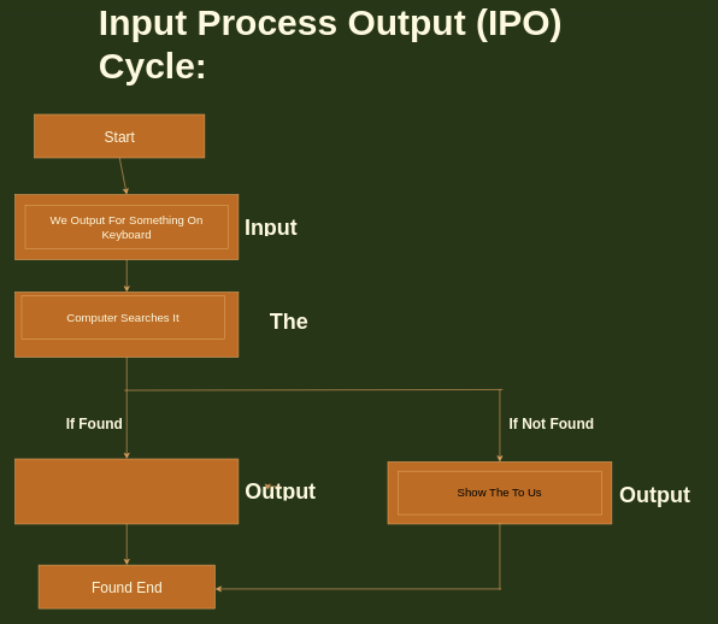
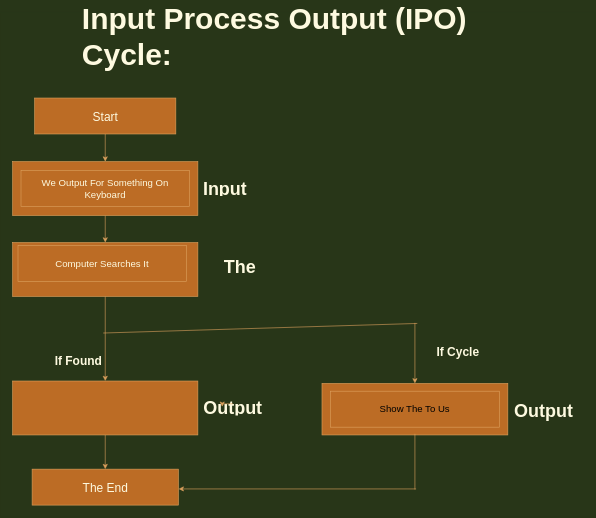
  <mxCell id="0" />
  <mxCell id="1" parent="0" />
  <mxCell id="2" value="" style="rounded=0;whiteSpace=wrap;html=1;fontSize=16;fillColor=#BC6C25;strokeColor=#DDA15E;fontColor=#FEFAE0;" parent="1" vertex="1"><mxGeometry x="20" y="249" width="309" height="90" as="geometry" /></mxCell>
  <mxCell id="3" value="We Output For Something On Keyboard" style="rounded=0;whiteSpace=wrap;html=1;fontSize=16;fillColor=#BC6C25;strokeColor=#DDA15E;fontColor=#FEFAE0;" parent="1" vertex="1"><mxGeometry x="34" y="264" width="281" height="60" as="geometry" /></mxCell>
  <mxCell id="4" value="Input" style="text;html=1;strokeColor=none;fillColor=none;spacing=5;spacingTop=-20;whiteSpace=wrap;overflow=hidden;rounded=0;fontSize=30;fontStyle=1;align=center;fontColor=#FEFAE0;" parent="1" vertex="1"><mxGeometry x="328" y="287" width="93" height="20" as="geometry" /></mxCell>
  <mxCell id="5" value="" style="rounded=0;whiteSpace=wrap;html=1;fontSize=16;fillColor=#BC6C25;strokeColor=#DDA15E;fontColor=#FEFAE0;" parent="1" vertex="1"><mxGeometry x="20" y="384" width="309" height="90" as="geometry" /></mxCell>
  <mxCell id="6" value="Computer Searches It" style="rounded=0;whiteSpace=wrap;html=1;fontSize=16;fillColor=#BC6C25;strokeColor=#DDA15E;fontColor=#FEFAE0;" parent="1" vertex="1"><mxGeometry x="29" y="389" width="281" height="60" as="geometry" /></mxCell>
  <mxCell id="7" value="The" style="text;html=1;strokeColor=none;fillColor=none;spacing=5;spacingTop=-20;whiteSpace=wrap;overflow=hidden;rounded=0;fontSize=30;fontStyle=1;align=center;fontColor=#FEFAE0;" parent="1" vertex="1"><mxGeometry x="323" y="418" width="153" height="20" as="geometry" /></mxCell>
  <mxCell id="8" value="" style="rounded=0;whiteSpace=wrap;html=1;fontSize=16;fillColor=#BC6C25;strokeColor=#DDA15E;fontColor=#FEFAE0;" parent="1" vertex="1"><mxGeometry x="20" y="615" width="309" height="90" as="geometry" /></mxCell>
  <mxCell id="9" value="Output" style="text;html=1;strokeColor=none;fillColor=none;spacing=5;spacingTop=-20;whiteSpace=wrap;overflow=hidden;rounded=0;fontSize=30;fontStyle=1;align=center;fontColor=#FEFAE0;" parent="1" vertex="1"><mxGeometry x="331" y="653" width="113" height="20" as="geometry" /></mxCell>
  <mxCell id="10" value="" style="endArrow=none;html=1;rounded=0;fontSize=25;exitX=0.895;exitY=0.014;exitDx=0;exitDy=0;exitPerimeter=0;labelBackgroundColor=#283618;strokeColor=#DDA15E;fontColor=#FEFAE0;" parent="1" source="16" edge="1"><mxGeometry width="50" height="50" relative="1" as="geometry"><mxPoint x="171" y="516" as="sourcePoint" /><mxPoint x="695" y="519" as="targetPoint" /></mxGeometry></mxCell>
  <mxCell id="11" style="edgeStyle=orthogonalEdgeStyle;rounded=0;orthogonalLoop=1;jettySize=auto;html=1;exitX=0.5;exitY=0;exitDx=0;exitDy=0;entryX=0.342;entryY=0.25;entryDx=0;entryDy=0;entryPerimeter=0;fontSize=25;labelBackgroundColor=#283618;strokeColor=#DDA15E;fontColor=#FEFAE0;" parent="1" source="9" target="9" edge="1"><mxGeometry relative="1" as="geometry" /></mxCell>
  <mxCell id="12" value="" style="rounded=0;whiteSpace=wrap;html=1;fontSize=16;fillColor=#BC6C25;fontColor=#FEFAE0;strokeColor=#DDA15E;" parent="1" vertex="1"><mxGeometry x="536" y="619" width="310" height="86" as="geometry" /></mxCell>
  <mxCell id="13" value="&lt;font color=&quot;#000000&quot;&gt;Show The To Us&lt;/font&gt;" style="rounded=0;whiteSpace=wrap;html=1;fontSize=16;fontColor=#FEFAE0;fillColor=#BC6C25;strokeColor=#DDA15E;" parent="1" vertex="1"><mxGeometry x="550" y="632" width="282" height="60" as="geometry" /></mxCell>
  <mxCell id="14" value="Output" style="text;html=1;strokeColor=none;fillColor=none;spacing=5;spacingTop=-20;whiteSpace=wrap;overflow=hidden;rounded=0;fontSize=30;fontStyle=1;align=center;fontColor=#FEFAE0;" parent="1" vertex="1"><mxGeometry x="841" y="658" width="130" height="30" as="geometry" /></mxCell>
- <mxCell id="15" value="&lt;h1&gt;&lt;font style=&quot;font-size: 20px;&quot;&gt;If Not Found&lt;/font&gt;&lt;/h1&gt;" style="text;html=1;strokeColor=none;fillColor=none;spacing=5;spacingTop=-20;whiteSpace=wrap;overflow=hidden;rounded=0;fontSize=20;align=center;fontColor=#FEFAE0;" parent="1" vertex="1"><mxGeometry x="698" y="518" width="130" height="70" as="geometry" /></mxCell>
- <mxCell id="16" value="&lt;h1&gt;&lt;font style=&quot;font-size: 20px;&quot;&gt;If Found&lt;/font&gt;&lt;/h1&gt;" style="text;html=1;strokeColor=none;fillColor=none;spacing=5;spacingTop=-20;whiteSpace=wrap;overflow=hidden;rounded=0;fontSize=20;align=center;fontColor=#FEFAE0;" parent="1" vertex="1"><mxGeometry x="78" y="519" width="104" height="70" as="geometry" /></mxCell>
- <mxCell id="17" value="Found End" style="rounded=0;whiteSpace=wrap;html=1;fontSize=20;fillColor=#BC6C25;strokeColor=#DDA15E;fontColor=#FEFAE0;" parent="1" vertex="1"><mxGeometry x="52.5" y="762" width="244" height="60" as="geometry" /></mxCell>
+ <mxCell id="15" value="&lt;h1&gt;&lt;font style=&quot;font-size: 20px;&quot;&gt;If Cycle Found&lt;/font&gt;&lt;/h1&gt;" style="text;html=1;strokeColor=none;fillColor=none;spacing=5;spacingTop=-20;whiteSpace=wrap;overflow=hidden;rounded=0;fontSize=20;align=center;fontColor=#FEFAE0;" parent="1" vertex="1"><mxGeometry x="698" y="518" width="130" height="70" as="geometry" /></mxCell>
+ <mxCell id="16" value="&lt;h1&gt;&lt;font style=&quot;font-size: 20px;&quot;&gt;If Found&lt;/font&gt;&lt;/h1&gt;" style="text;html=1;strokeColor=none;fillColor=none;spacing=5;spacingTop=-20;whiteSpace=wrap;overflow=hidden;rounded=0;fontSize=20;align=center;fontColor=#FEFAE0;" parent="1" vertex="1"><mxGeometry x="78" y="534" width="104" height="70" as="geometry" /></mxCell>
+ <mxCell id="17" value="The End" style="rounded=0;whiteSpace=wrap;html=1;fontSize=20;fillColor=#BC6C25;strokeColor=#DDA15E;fontColor=#FEFAE0;" parent="1" vertex="1"><mxGeometry x="52.5" y="762" width="244" height="60" as="geometry" /></mxCell>
  <mxCell id="18" value="" style="endArrow=none;html=1;rounded=0;fontSize=20;entryX=0.5;entryY=1;entryDx=0;entryDy=0;labelBackgroundColor=#283618;strokeColor=#DDA15E;fontColor=#FEFAE0;" parent="1" edge="1"><mxGeometry width="50" height="50" relative="1" as="geometry"><mxPoint x="691" y="796" as="sourcePoint" /><mxPoint x="691" y="703" as="targetPoint" /></mxGeometry></mxCell>
- <mxCell id="19" value="Start" style="rounded=0;whiteSpace=wrap;html=1;fontSize=20;fontColor=#FEFAE0;fillColor=#BC6C25;strokeColor=#DDA15E;" parent="1" vertex="1"><mxGeometry x="46.75" y="138" width="235.5" height="60" as="geometry" /></mxCell>
+ <mxCell id="19" value="Start" style="rounded=0;whiteSpace=wrap;html=1;fontSize=20;fontColor=#FEFAE0;fillColor=#BC6C25;strokeColor=#DDA15E;" parent="1" vertex="1"><mxGeometry x="56.75" y="143" width="235.5" height="60" as="geometry" /></mxCell>
  <mxCell id="20" value="Input Process Output (IPO)&lt;br&gt;Cycle:" style="text;strokeColor=none;fillColor=none;html=1;fontSize=50;fontStyle=1;verticalAlign=middle;align=left;fontColor=#FEFAE0;" parent="1" vertex="1"><mxGeometry x="134" y="20" width="695" height="40" as="geometry" /></mxCell>
  <mxCell id="21" value="" style="endArrow=classic;html=1;rounded=1;sketch=0;fontSize=30;fontColor=#FEFAE0;strokeColor=#DDA15E;fillColor=#BC6C25;curved=0;exitX=0.5;exitY=1;exitDx=0;exitDy=0;entryX=0.5;entryY=0;entryDx=0;entryDy=0;" edge="1" parent="1" source="19" target="2"><mxGeometry width="50" height="50" relative="1" as="geometry"><mxPoint x="575" y="438" as="sourcePoint" /><mxPoint x="625" y="388" as="targetPoint" /></mxGeometry></mxCell>
  <mxCell id="22" value="" style="endArrow=classic;html=1;rounded=1;sketch=0;fontSize=30;fontColor=#FEFAE0;strokeColor=#DDA15E;fillColor=#BC6C25;curved=0;entryX=0.5;entryY=0;entryDx=0;entryDy=0;exitX=0.5;exitY=1;exitDx=0;exitDy=0;" edge="1" parent="1" source="2" target="5"><mxGeometry width="50" height="50" relative="1" as="geometry"><mxPoint x="575" y="438" as="sourcePoint" /><mxPoint x="625" y="388" as="targetPoint" /></mxGeometry></mxCell>
  <mxCell id="23" value="" style="endArrow=classic;html=1;rounded=1;sketch=0;fontSize=30;fontColor=#FEFAE0;strokeColor=#DDA15E;fillColor=#BC6C25;curved=0;exitX=0.5;exitY=1;exitDx=0;exitDy=0;entryX=0.5;entryY=0;entryDx=0;entryDy=0;" edge="1" parent="1" source="5" target="8"><mxGeometry width="50" height="50" relative="1" as="geometry"><mxPoint x="295" y="498" as="sourcePoint" /><mxPoint x="625" y="388" as="targetPoint" /></mxGeometry></mxCell>
  <mxCell id="24" value="" style="endArrow=classic;html=1;rounded=1;sketch=0;fontSize=30;fontColor=#FEFAE0;strokeColor=#DDA15E;fillColor=#BC6C25;curved=0;entryX=0.5;entryY=0;entryDx=0;entryDy=0;exitX=0.5;exitY=1;exitDx=0;exitDy=0;" edge="1" parent="1" source="8" target="17"><mxGeometry width="50" height="50" relative="1" as="geometry"><mxPoint x="175" y="708" as="sourcePoint" /><mxPoint x="535" y="338" as="targetPoint" /></mxGeometry></mxCell>
  <mxCell id="25" value="" style="endArrow=classic;html=1;rounded=1;sketch=0;fontSize=30;fontColor=#FEFAE0;strokeColor=#DDA15E;fillColor=#BC6C25;curved=0;" edge="1" parent="1"><mxGeometry width="50" height="50" relative="1" as="geometry"><mxPoint x="693" y="795" as="sourcePoint" /><mxPoint x="297" y="795" as="targetPoint" /></mxGeometry></mxCell>
  <mxCell id="26" value="" style="endArrow=classic;html=1;rounded=1;sketch=0;fontSize=30;fontColor=#FEFAE0;strokeColor=#DDA15E;fillColor=#BC6C25;curved=0;entryX=0.5;entryY=0;entryDx=0;entryDy=0;" edge="1" parent="1" target="12"><mxGeometry width="50" height="50" relative="1" as="geometry"><mxPoint x="691" y="518" as="sourcePoint" /><mxPoint x="605" y="798" as="targetPoint" /></mxGeometry></mxCell>
